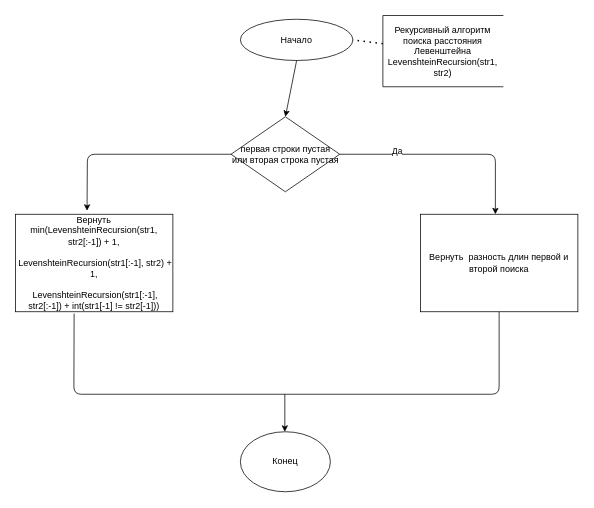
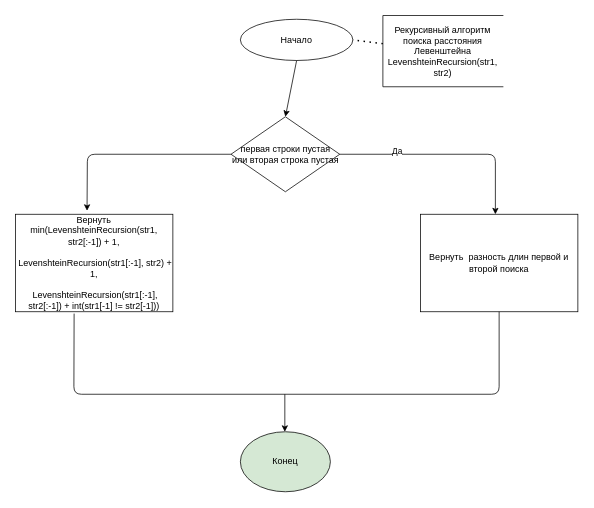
  <mxCell id="0" />
  <mxCell id="1" parent="0" />
  <mxCell id="2" value="Начало" style="ellipse;whiteSpace=wrap;html=1;" vertex="1" parent="1"><mxGeometry x="320" y="25" width="150" height="55" as="geometry" /></mxCell>
  <mxCell id="3" value="" style="endArrow=classic;html=1;exitX=0.5;exitY=1;exitDx=0;exitDy=0;" edge="1" parent="1" source="2"><mxGeometry width="50" height="50" relative="1" as="geometry"><mxPoint x="400" y="255" as="sourcePoint" /><mxPoint x="380" y="155" as="targetPoint" /></mxGeometry></mxCell>
  <mxCell id="4" value="первая строки пустая или вторая строка пустая" style="rhombus;whiteSpace=wrap;html=1;" vertex="1" parent="1"><mxGeometry x="307.5" y="155" width="145" height="100" as="geometry" /></mxCell>
  <mxCell id="5" value="&lt;div&gt;Вернуть min(LevenshteinRecursion(str1, str2[:-1]) + 1,&lt;/div&gt;&lt;div&gt;&amp;nbsp; &amp;nbsp; &amp;nbsp; &amp;nbsp; &amp;nbsp; &amp;nbsp; &amp;nbsp; &amp;nbsp;LevenshteinRecursion(str1[:-1], str2) + 1,&lt;/div&gt;&lt;div&gt;&amp;nbsp; &amp;nbsp; &amp;nbsp; &amp;nbsp; &amp;nbsp; &amp;nbsp; &amp;nbsp; &amp;nbsp;LevenshteinRecursion(str1[:-1], str2[:-1]) + int(str1[-1] != str2[-1]))&lt;/div&gt;" style="rounded=0;whiteSpace=wrap;html=1;" vertex="1" parent="1"><mxGeometry x="20" y="285" width="210" height="130" as="geometry" /></mxCell>
  <mxCell id="6" value="" style="endArrow=classic;html=1;exitX=0;exitY=0.5;exitDx=0;exitDy=0;entryX=0.455;entryY=-0.036;entryDx=0;entryDy=0;entryPerimeter=0;" edge="1" parent="1" source="4" target="5"><mxGeometry width="50" height="50" relative="1" as="geometry"><mxPoint x="320" y="335" as="sourcePoint" /><mxPoint x="110" y="205" as="targetPoint" /><Array as="points"><mxPoint x="116" y="205" /></Array></mxGeometry></mxCell>
  <mxCell id="7" value="" style="endArrow=classic;html=1;exitX=1;exitY=0.5;exitDx=0;exitDy=0;" edge="1" parent="1" source="4"><mxGeometry width="50" height="50" relative="1" as="geometry"><mxPoint x="440" y="215" as="sourcePoint" /><mxPoint x="660" y="285" as="targetPoint" /><Array as="points"><mxPoint x="660" y="205" /></Array></mxGeometry></mxCell>
  <mxCell id="8" value="Да" style="edgeLabel;html=1;align=center;verticalAlign=middle;resizable=0;points=[];" vertex="1" connectable="0" parent="7"><mxGeometry x="-0.472" y="5" relative="1" as="geometry"><mxPoint as="offset" /></mxGeometry></mxCell>
  <mxCell id="9" value="&lt;div&gt;Вернуть &amp;nbsp;разность длин первой и второй поиска&lt;/div&gt;" style="rounded=0;whiteSpace=wrap;html=1;" vertex="1" parent="1"><mxGeometry x="560" y="285" width="210" height="130" as="geometry" /></mxCell>
  <mxCell id="10" value="" style="endArrow=none;html=1;entryX=0.5;entryY=1;entryDx=0;entryDy=0;exitX=0.373;exitY=1.019;exitDx=0;exitDy=0;exitPerimeter=0;" edge="1" parent="1" source="5" target="9"><mxGeometry width="50" height="50" relative="1" as="geometry"><mxPoint x="360" y="515" as="sourcePoint" /><mxPoint x="410" y="465" as="targetPoint" /><Array as="points"><mxPoint x="98" y="525" /><mxPoint x="665" y="525" /></Array></mxGeometry></mxCell>
  <mxCell id="11" value="" style="endArrow=classic;html=1;exitX=0.5;exitY=1;exitDx=0;exitDy=0;" edge="1" parent="1"><mxGeometry width="50" height="50" relative="1" as="geometry"><mxPoint x="379.29" y="525" as="sourcePoint" /><mxPoint x="379.29" y="575" as="targetPoint" /></mxGeometry></mxCell>
- <mxCell id="12" value="Конец" style="ellipse;whiteSpace=wrap;html=1;" vertex="1" parent="1"><mxGeometry x="320" y="575" width="120" height="80" as="geometry" /></mxCell>
+ <mxCell id="12" value="Конец" style="ellipse;whiteSpace=wrap;html=1;fillColor=#d5e8d4;" vertex="1" parent="1"><mxGeometry x="320" y="575" width="120" height="80" as="geometry" /></mxCell>
  <mxCell id="13" value="" style="endArrow=none;dashed=1;html=1;dashPattern=1 3;strokeWidth=2;entryX=1;entryY=0.5;entryDx=0;entryDy=0;" edge="1" parent="1" source="14" target="2"><mxGeometry width="50" height="50" relative="1" as="geometry"><mxPoint x="590" y="65" as="sourcePoint" /><mxPoint x="370" y="185" as="targetPoint" /></mxGeometry></mxCell>
  <mxCell id="14" value="Рекурсивный алгоритм поиска расстояния Левенштейна&lt;br&gt;LevenshteinRecursion(str1, str2)" style="shape=partialRectangle;whiteSpace=wrap;html=1;bottom=1;right=1;left=1;top=0;fillColor=none;routingCenterX=-0.5;direction=south;" vertex="1" parent="1"><mxGeometry x="510" y="20" width="160" height="95" as="geometry" /></mxCell>
